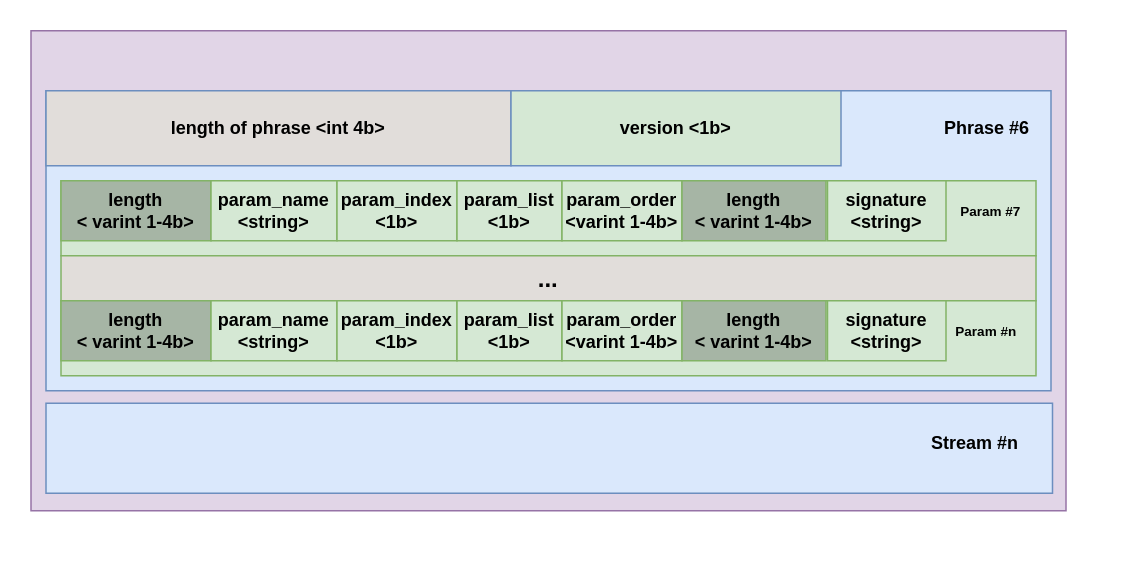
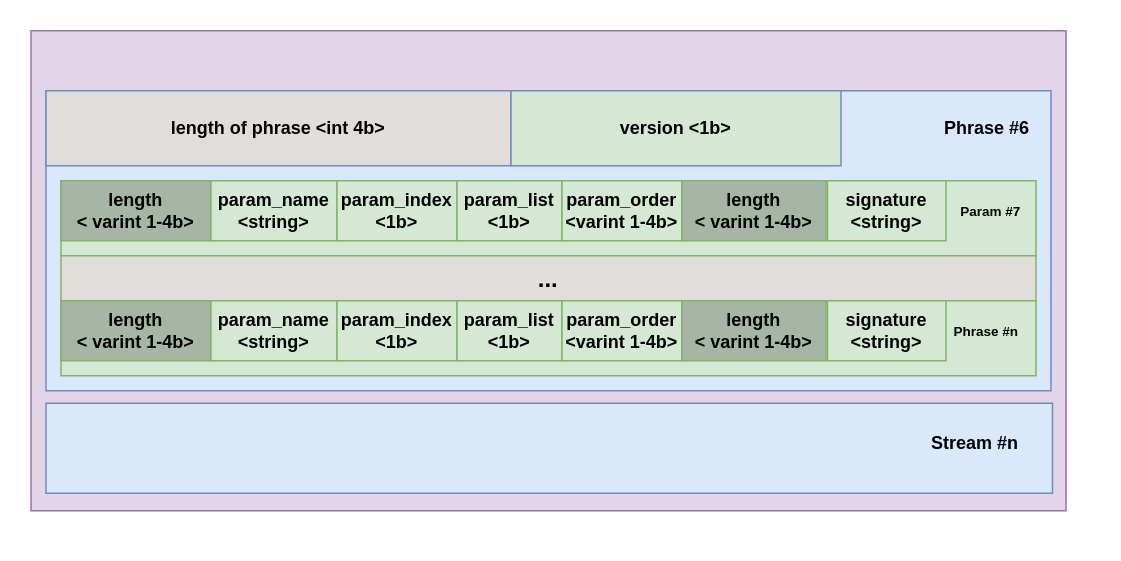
  <mxCell id="0" />
  <mxCell id="1" parent="0" />
  <mxCell id="2" value="" style="rounded=0;whiteSpace=wrap;html=1;fillColor=#e1d5e7;strokeColor=#9673a6;" vertex="1" parent="1"><mxGeometry x="20" y="20" width="690" height="320" as="geometry" /></mxCell>
  <mxCell id="3" value="" style="rounded=0;whiteSpace=wrap;html=1;fillColor=#dae8fc;strokeColor=#6c8ebf;" parent="1" vertex="1"><mxGeometry x="30" y="60" width="670" height="200" as="geometry" /></mxCell>
  <mxCell id="4" value="&lt;b&gt;length of phrase &amp;lt;int 4b&amp;gt;&lt;/b&gt;" style="rounded=0;whiteSpace=wrap;html=1;fillColor=#e1ddda;strokeColor=#6c8ebf;" parent="1" vertex="1"><mxGeometry x="30" y="60" width="310" height="50" as="geometry" /></mxCell>
  <mxCell id="5" value="" style="rounded=0;whiteSpace=wrap;html=1;fillColor=#d5e8d4;strokeColor=#82b366;" parent="1" vertex="1"><mxGeometry x="40" y="120" width="650" height="50" as="geometry" /></mxCell>
  <mxCell id="6" value="&lt;b&gt;length &lt;br&gt;&amp;lt; varint 1-4b&amp;gt;&lt;/b&gt;" style="rounded=0;whiteSpace=wrap;html=1;fillColor=#A6B5A5;strokeColor=#82b366;" parent="1" vertex="1"><mxGeometry x="40" y="120" width="100" height="40" as="geometry" /></mxCell>
  <mxCell id="7" value="&lt;b&gt;param_name&lt;br&gt;&amp;lt;string&amp;gt;&lt;br&gt;&lt;/b&gt;" style="rounded=0;whiteSpace=wrap;html=1;fillColor=#d5e8d4;strokeColor=#82b366;" parent="1" vertex="1"><mxGeometry x="140" y="120" width="84" height="40" as="geometry" /></mxCell>
  <mxCell id="8" value="&lt;b&gt;version &amp;lt;1b&amp;gt;&lt;/b&gt;" style="rounded=0;whiteSpace=wrap;html=1;fillColor=#d5e8d4;strokeColor=#6c8ebf;" parent="1" vertex="1"><mxGeometry x="340" y="60" width="220" height="50" as="geometry" /></mxCell>
  <mxCell id="9" value="&lt;b&gt;param_index &amp;lt;1b&amp;gt;&lt;/b&gt;" style="rounded=0;whiteSpace=wrap;html=1;fillColor=#d5e8d4;strokeColor=#82b366;" parent="1" vertex="1"><mxGeometry x="224" y="120" width="80" height="40" as="geometry" /></mxCell>
  <mxCell id="10" value="&lt;b&gt;param_list &amp;lt;1b&amp;gt;&lt;/b&gt;" style="rounded=0;whiteSpace=wrap;html=1;fillColor=#d5e8d4;strokeColor=#82b366;" parent="1" vertex="1"><mxGeometry x="304" y="120" width="70" height="40" as="geometry" /></mxCell>
  <mxCell id="11" value="&lt;b&gt;param_order &amp;lt;varint 1-4b&amp;gt;&lt;/b&gt;" style="rounded=0;whiteSpace=wrap;html=1;fillColor=#d5e8d4;strokeColor=#82b366;" parent="1" vertex="1"><mxGeometry x="374" y="120" width="80" height="40" as="geometry" /></mxCell>
  <mxCell id="12" value="&lt;b style=&quot;border-color: var(--border-color);&quot;&gt;length&lt;br style=&quot;border-color: var(--border-color);&quot;&gt;&amp;lt; varint 1-4b&amp;gt;&lt;/b&gt;" style="rounded=0;whiteSpace=wrap;html=1;fillColor=#A6B5A5;strokeColor=#82b366;" parent="1" vertex="1"><mxGeometry x="454" y="120" width="96" height="40" as="geometry" /></mxCell>
  <mxCell id="13" value="&lt;b&gt;signature&lt;br&gt;&amp;lt;string&amp;gt;&lt;br&gt;&lt;/b&gt;" style="rounded=0;whiteSpace=wrap;html=1;fillColor=#d5e8d4;strokeColor=#82b366;" parent="1" vertex="1"><mxGeometry x="551" y="120" width="79" height="40" as="geometry" /></mxCell>
  <mxCell id="14" value="&lt;b&gt;&lt;font style=&quot;font-size: 16px;&quot;&gt;...&lt;/font&gt;&lt;/b&gt;" style="rounded=0;whiteSpace=wrap;html=1;fillColor=#E1DDDA;strokeColor=#82b366;" parent="1" vertex="1"><mxGeometry x="40" y="170" width="650" height="30" as="geometry" /></mxCell>
  <mxCell id="15" value="&lt;b&gt;Phrase #6&lt;/b&gt;" style="text;html=1;strokeColor=none;fillColor=none;align=center;verticalAlign=middle;whiteSpace=wrap;rounded=0;" vertex="1" parent="1"><mxGeometry x="590.005" y="28.33" width="134.615" height="113.333" as="geometry" /></mxCell>
  <mxCell id="16" value="" style="rounded=0;whiteSpace=wrap;html=1;fillColor=#d5e8d4;strokeColor=#82b366;" vertex="1" parent="1"><mxGeometry x="40" y="200" width="650" height="50" as="geometry" /></mxCell>
  <mxCell id="17" value="&lt;b&gt;length &lt;br&gt;&amp;lt; varint 1-4b&amp;gt;&lt;/b&gt;" style="rounded=0;whiteSpace=wrap;html=1;fillColor=#A6B5A5;strokeColor=#82b366;" vertex="1" parent="1"><mxGeometry x="40" y="200" width="100" height="40" as="geometry" /></mxCell>
  <mxCell id="18" value="&lt;b&gt;param_name&lt;br&gt;&amp;lt;string&amp;gt;&lt;br&gt;&lt;/b&gt;" style="rounded=0;whiteSpace=wrap;html=1;fillColor=#d5e8d4;strokeColor=#82b366;" vertex="1" parent="1"><mxGeometry x="140" y="200" width="84" height="40" as="geometry" /></mxCell>
  <mxCell id="19" value="&lt;b&gt;param_index &amp;lt;1b&amp;gt;&lt;/b&gt;" style="rounded=0;whiteSpace=wrap;html=1;fillColor=#d5e8d4;strokeColor=#82b366;" vertex="1" parent="1"><mxGeometry x="224" y="200" width="80" height="40" as="geometry" /></mxCell>
  <mxCell id="20" value="&lt;b&gt;param_list &amp;lt;1b&amp;gt;&lt;/b&gt;" style="rounded=0;whiteSpace=wrap;html=1;fillColor=#d5e8d4;strokeColor=#82b366;" vertex="1" parent="1"><mxGeometry x="304" y="200" width="70" height="40" as="geometry" /></mxCell>
  <mxCell id="21" value="&lt;b&gt;param_order &amp;lt;varint 1-4b&amp;gt;&lt;/b&gt;" style="rounded=0;whiteSpace=wrap;html=1;fillColor=#d5e8d4;strokeColor=#82b366;" vertex="1" parent="1"><mxGeometry x="374" y="200" width="80" height="40" as="geometry" /></mxCell>
  <mxCell id="22" value="&lt;b style=&quot;border-color: var(--border-color);&quot;&gt;length&lt;br style=&quot;border-color: var(--border-color);&quot;&gt;&amp;lt; varint 1-4b&amp;gt;&lt;/b&gt;" style="rounded=0;whiteSpace=wrap;html=1;fillColor=#A6B5A5;strokeColor=#82b366;" vertex="1" parent="1"><mxGeometry x="454" y="200" width="96" height="40" as="geometry" /></mxCell>
  <mxCell id="23" value="&lt;b&gt;signature&lt;br&gt;&amp;lt;string&amp;gt;&lt;br&gt;&lt;/b&gt;" style="rounded=0;whiteSpace=wrap;html=1;fillColor=#d5e8d4;strokeColor=#82b366;" vertex="1" parent="1"><mxGeometry x="551" y="200" width="79" height="40" as="geometry" /></mxCell>
  <mxCell id="24" value="&lt;font style=&quot;font-size: 9px;&quot;&gt;&lt;b&gt;Param #7&lt;/b&gt;&lt;/font&gt;" style="text;html=1;strokeColor=none;fillColor=none;align=center;verticalAlign=middle;whiteSpace=wrap;rounded=0;" vertex="1" parent="1"><mxGeometry x="630" y="125" width="60" height="30" as="geometry" /></mxCell>
- <mxCell id="25" value="&lt;font style=&quot;font-size: 9px;&quot;&gt;&lt;b&gt;Param #n&lt;/b&gt;&lt;/font&gt;" style="text;html=1;strokeColor=none;fillColor=none;align=center;verticalAlign=middle;whiteSpace=wrap;rounded=0;" vertex="1" parent="1"><mxGeometry x="627.31" y="205" width="60" height="30" as="geometry" /></mxCell>
+ <mxCell id="25" value="&lt;font style=&quot;font-size: 9px;&quot;&gt;&lt;b&gt;Phrase #n&lt;/b&gt;&lt;/font&gt;" style="text;html=1;strokeColor=none;fillColor=none;align=center;verticalAlign=middle;whiteSpace=wrap;rounded=0;" vertex="1" parent="1"><mxGeometry x="627.31" y="205" width="60" height="30" as="geometry" /></mxCell>
  <mxCell id="26" value="" style="rounded=0;whiteSpace=wrap;html=1;fillColor=#dae8fc;strokeColor=#6c8ebf;" vertex="1" parent="1"><mxGeometry x="30" y="268.33" width="671" height="60" as="geometry" /></mxCell>
  <mxCell id="27" value="&lt;b&gt;Stream #n&lt;/b&gt;" style="text;html=1;strokeColor=none;fillColor=none;align=center;verticalAlign=middle;whiteSpace=wrap;rounded=0;" vertex="1" parent="1"><mxGeometry x="582.005" y="238.33" width="134.615" height="113.333" as="geometry" /></mxCell>
